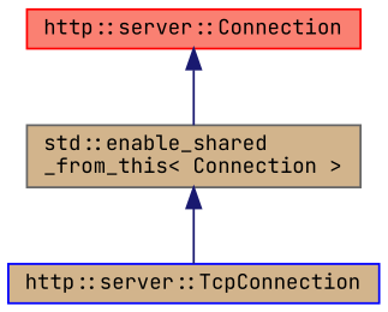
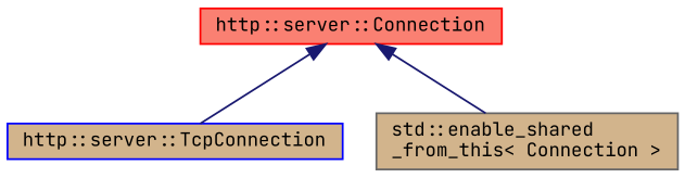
  digraph {
    fontname="JetBrains Mono"
    node [fillcolor=tan fontname="JetBrains Mono" fontsize=10 shape=record style=filled]
    edge [color=midnightblue dir=back fontname="JetBrains Mono" fontsize=10 labelfontname=Helvetica labelfontsize=10 style=solid]
    n1 [color=red fillcolor=salmon fontcolor=black height=0.2 label="http::server::Connection" width=0.4]
    n2 [color=blue height=0.2 label="http::server::TcpConnection" width=0.4]
    n3 [color=gray40 height=0.2 label="std::enable_shared\l_from_this\< Connection \>" width=0.4]
-   n3 -> n2
+   n1 -> n2
    n1 -> n3
  }
